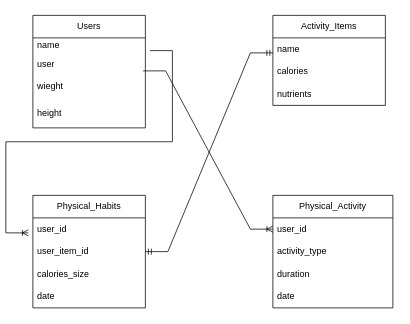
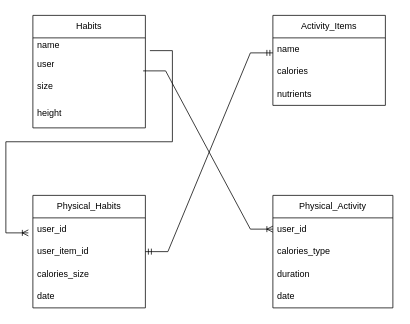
  <mxCell id="0" />
  <mxCell id="1" parent="0" />
- <mxCell id="2" value="Users" style="swimlane;fontStyle=0;childLayout=stackLayout;horizontal=1;startSize=30;horizontalStack=0;resizeParent=1;resizeParentMax=0;resizeLast=0;collapsible=1;marginBottom=0;whiteSpace=wrap;html=1;" vertex="1" parent="1"><mxGeometry x="27" y="20" width="150" height="150" as="geometry" /></mxCell>
+ <mxCell id="2" value="Habits" style="swimlane;fontStyle=0;childLayout=stackLayout;horizontal=1;startSize=30;horizontalStack=0;resizeParent=1;resizeParentMax=0;resizeLast=0;collapsible=1;marginBottom=0;whiteSpace=wrap;html=1;" vertex="1" parent="1"><mxGeometry x="27" y="20" width="150" height="150" as="geometry" /></mxCell>
  <mxCell id="3" value="name" style="text;strokeColor=none;fillColor=none;align=left;verticalAlign=middle;spacingLeft=4;spacingRight=4;overflow=hidden;points=[[0,0.5],[1,0.5]];portConstraint=eastwest;rotatable=0;whiteSpace=wrap;html=1;" vertex="1" parent="2"><mxGeometry y="30" width="150" height="20" as="geometry" /></mxCell>
  <mxCell id="4" value="user" style="text;strokeColor=none;fillColor=none;align=left;verticalAlign=middle;spacingLeft=4;spacingRight=4;overflow=hidden;points=[[0,0.5],[1,0.5]];portConstraint=eastwest;rotatable=0;whiteSpace=wrap;html=1;" vertex="1" parent="2"><mxGeometry y="50" width="150" height="30" as="geometry" /></mxCell>
- <mxCell id="5" value="wieght" style="text;strokeColor=none;fillColor=none;align=left;verticalAlign=middle;spacingLeft=4;spacingRight=4;overflow=hidden;points=[[0,0.5],[1,0.5]];portConstraint=eastwest;rotatable=0;whiteSpace=wrap;html=1;" vertex="1" parent="2"><mxGeometry y="80" width="150" height="30" as="geometry" /></mxCell>
+ <mxCell id="5" value="size" style="text;strokeColor=none;fillColor=none;align=left;verticalAlign=middle;spacingLeft=4;spacingRight=4;overflow=hidden;points=[[0,0.5],[1,0.5]];portConstraint=eastwest;rotatable=0;whiteSpace=wrap;html=1;" vertex="1" parent="2"><mxGeometry y="80" width="150" height="30" as="geometry" /></mxCell>
  <mxCell id="6" value="height" style="text;strokeColor=none;fillColor=none;align=left;verticalAlign=middle;spacingLeft=4;spacingRight=4;overflow=hidden;points=[[0,0.5],[1,0.5]];portConstraint=eastwest;rotatable=0;whiteSpace=wrap;html=1;" vertex="1" parent="2"><mxGeometry y="110" width="150" height="40" as="geometry" /></mxCell>
  <mxCell id="7" value="Activity_Items" style="swimlane;fontStyle=0;childLayout=stackLayout;horizontal=1;startSize=30;horizontalStack=0;resizeParent=1;resizeParentMax=0;resizeLast=0;collapsible=1;marginBottom=0;whiteSpace=wrap;html=1;" vertex="1" parent="1"><mxGeometry x="347" y="20" width="150" height="120" as="geometry" /></mxCell>
  <mxCell id="8" value="name" style="text;strokeColor=none;fillColor=none;align=left;verticalAlign=middle;spacingLeft=4;spacingRight=4;overflow=hidden;points=[[0,0.5],[1,0.5]];portConstraint=eastwest;rotatable=0;whiteSpace=wrap;html=1;" vertex="1" parent="7"><mxGeometry y="30" width="150" height="30" as="geometry" /></mxCell>
  <mxCell id="9" value="calories" style="text;strokeColor=none;fillColor=none;align=left;verticalAlign=middle;spacingLeft=4;spacingRight=4;overflow=hidden;points=[[0,0.5],[1,0.5]];portConstraint=eastwest;rotatable=0;whiteSpace=wrap;html=1;" vertex="1" parent="7"><mxGeometry y="60" width="150" height="30" as="geometry" /></mxCell>
  <mxCell id="10" value="nutrients" style="text;strokeColor=none;fillColor=none;align=left;verticalAlign=middle;spacingLeft=4;spacingRight=4;overflow=hidden;points=[[0,0.5],[1,0.5]];portConstraint=eastwest;rotatable=0;whiteSpace=wrap;html=1;" vertex="1" parent="7"><mxGeometry y="90" width="150" height="30" as="geometry" /></mxCell>
  <mxCell id="11" value="Physical_Habits" style="swimlane;fontStyle=0;childLayout=stackLayout;horizontal=1;startSize=30;horizontalStack=0;resizeParent=1;resizeParentMax=0;resizeLast=0;collapsible=1;marginBottom=0;whiteSpace=wrap;html=1;" vertex="1" parent="1"><mxGeometry x="27" y="260" width="150" height="150" as="geometry" /></mxCell>
  <mxCell id="12" value="user_id" style="text;strokeColor=none;fillColor=none;align=left;verticalAlign=middle;spacingLeft=4;spacingRight=4;overflow=hidden;points=[[0,0.5],[1,0.5]];portConstraint=eastwest;rotatable=0;whiteSpace=wrap;html=1;" vertex="1" parent="11"><mxGeometry y="30" width="150" height="30" as="geometry" /></mxCell>
  <mxCell id="13" value="user_item_id" style="text;strokeColor=none;fillColor=none;align=left;verticalAlign=middle;spacingLeft=4;spacingRight=4;overflow=hidden;points=[[0,0.5],[1,0.5]];portConstraint=eastwest;rotatable=0;whiteSpace=wrap;html=1;" vertex="1" parent="11"><mxGeometry y="60" width="150" height="30" as="geometry" /></mxCell>
  <mxCell id="14" value="calories_size" style="text;strokeColor=none;fillColor=none;align=left;verticalAlign=middle;spacingLeft=4;spacingRight=4;overflow=hidden;points=[[0,0.5],[1,0.5]];portConstraint=eastwest;rotatable=0;whiteSpace=wrap;html=1;" vertex="1" parent="11"><mxGeometry y="90" width="150" height="30" as="geometry" /></mxCell>
  <mxCell id="15" value="date" style="text;strokeColor=none;fillColor=none;align=left;verticalAlign=middle;spacingLeft=4;spacingRight=4;overflow=hidden;points=[[0,0.5],[1,0.5]];portConstraint=eastwest;rotatable=0;whiteSpace=wrap;html=1;" vertex="1" parent="11"><mxGeometry y="120" width="150" height="30" as="geometry" /></mxCell>
  <mxCell id="16" value="Physical_Activity" style="swimlane;fontStyle=0;childLayout=stackLayout;horizontal=1;startSize=30;horizontalStack=0;resizeParent=1;resizeParentMax=0;resizeLast=0;collapsible=1;marginBottom=0;whiteSpace=wrap;html=1;" vertex="1" parent="1"><mxGeometry x="347" y="260" width="160" height="150" as="geometry" /></mxCell>
  <mxCell id="17" value="user_id" style="text;strokeColor=none;fillColor=none;align=left;verticalAlign=middle;spacingLeft=4;spacingRight=4;overflow=hidden;points=[[0,0.5],[1,0.5]];portConstraint=eastwest;rotatable=0;whiteSpace=wrap;html=1;" vertex="1" parent="16"><mxGeometry y="30" width="160" height="30" as="geometry" /></mxCell>
- <mxCell id="18" value="activity_type" style="text;strokeColor=none;fillColor=none;align=left;verticalAlign=middle;spacingLeft=4;spacingRight=4;overflow=hidden;points=[[0,0.5],[1,0.5]];portConstraint=eastwest;rotatable=0;whiteSpace=wrap;html=1;" vertex="1" parent="16"><mxGeometry y="60" width="160" height="30" as="geometry" /></mxCell>
+ <mxCell id="18" value="calories_type" style="text;strokeColor=none;fillColor=none;align=left;verticalAlign=middle;spacingLeft=4;spacingRight=4;overflow=hidden;points=[[0,0.5],[1,0.5]];portConstraint=eastwest;rotatable=0;whiteSpace=wrap;html=1;" vertex="1" parent="16"><mxGeometry y="60" width="160" height="30" as="geometry" /></mxCell>
  <mxCell id="19" value="duration" style="text;strokeColor=none;fillColor=none;align=left;verticalAlign=middle;spacingLeft=4;spacingRight=4;overflow=hidden;points=[[0,0.5],[1,0.5]];portConstraint=eastwest;rotatable=0;whiteSpace=wrap;html=1;" vertex="1" parent="16"><mxGeometry y="90" width="160" height="30" as="geometry" /></mxCell>
  <mxCell id="20" value="date" style="text;strokeColor=none;fillColor=none;align=left;verticalAlign=middle;spacingLeft=4;spacingRight=4;overflow=hidden;points=[[0,0.5],[1,0.5]];portConstraint=eastwest;rotatable=0;whiteSpace=wrap;html=1;" vertex="1" parent="16"><mxGeometry y="120" width="160" height="30" as="geometry" /></mxCell>
  <mxCell id="21" value="" style="edgeStyle=entityRelationEdgeStyle;fontSize=12;html=1;endArrow=ERoneToMany;rounded=0;exitX=0.98;exitY=-0.2;exitDx=0;exitDy=0;entryX=0;entryY=0.5;entryDx=0;entryDy=0;exitPerimeter=0;" edge="1" parent="1" source="5" target="17"><mxGeometry width="100" height="100" relative="1" as="geometry"><mxPoint x="182" y="100" as="sourcePoint" /><mxPoint x="22" y="360" as="targetPoint" /><Array as="points"><mxPoint x="157" y="90" /></Array></mxGeometry></mxCell>
  <mxCell id="22" value="" style="edgeStyle=entityRelationEdgeStyle;fontSize=12;html=1;endArrow=ERoneToMany;rounded=0;exitX=0.947;exitY=-0.1;exitDx=0;exitDy=0;exitPerimeter=0;" edge="1" parent="1"><mxGeometry width="100" height="100" relative="1" as="geometry"><mxPoint x="183.03" y="67" as="sourcePoint" /><mxPoint x="20.98" y="310" as="targetPoint" /><Array as="points"><mxPoint x="167" y="60" /><mxPoint x="220.98" y="70" /><mxPoint x="180.98" y="70" /><mxPoint x="180.98" y="70" /></Array></mxGeometry></mxCell>
  <mxCell id="23" value="" style="edgeStyle=entityRelationEdgeStyle;fontSize=12;html=1;endArrow=ERmandOne;startArrow=ERmandOne;rounded=0;exitX=1;exitY=0.5;exitDx=0;exitDy=0;" edge="1" parent="1" source="11"><mxGeometry width="100" height="100" relative="1" as="geometry"><mxPoint x="155.05" y="188.01" as="sourcePoint" /><mxPoint x="347" y="70" as="targetPoint" /></mxGeometry></mxCell>
